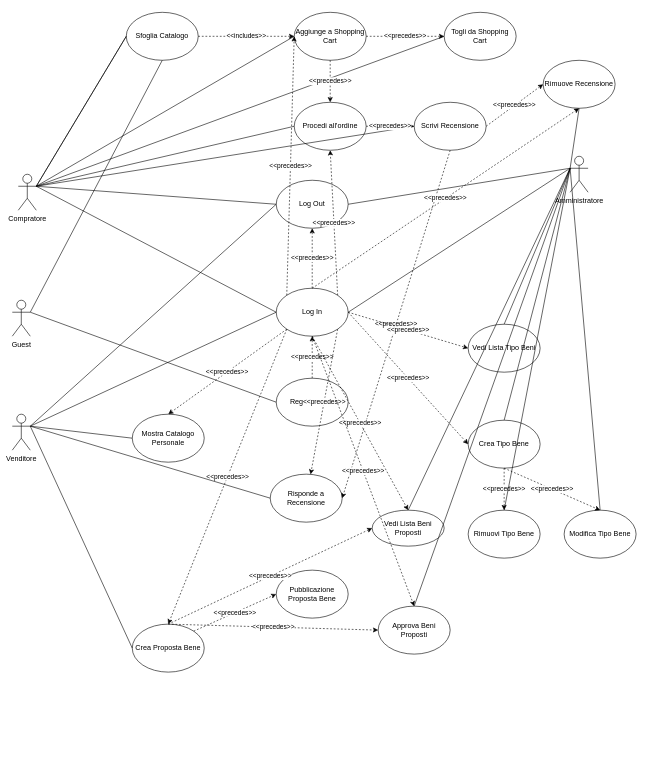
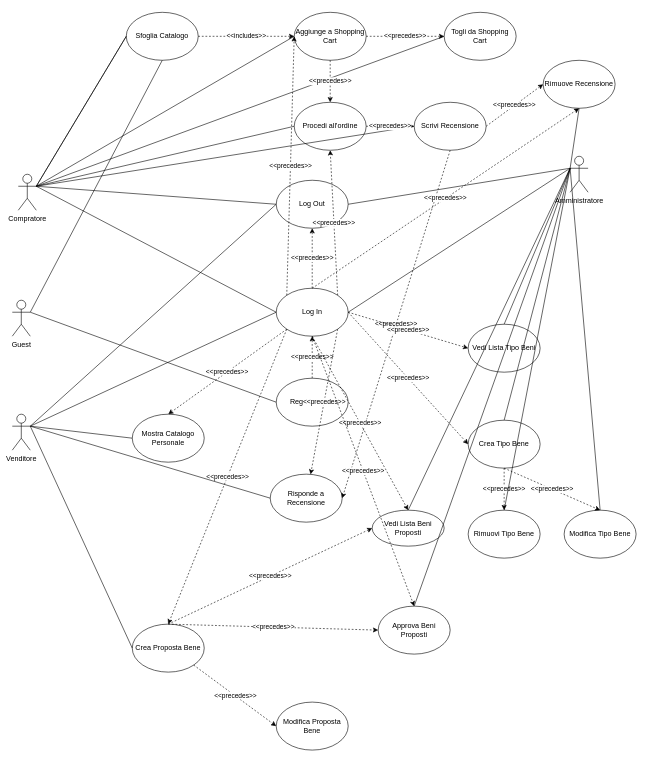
  <mxCell id="0" />
  <mxCell id="1" parent="0" />
  <mxCell id="2" value="Compratore" style="shape=umlActor;verticalLabelPosition=bottom;verticalAlign=top;html=1;outlineConnect=0;" vertex="1" parent="1"><mxGeometry x="30" y="290" width="30" height="60" as="geometry" /></mxCell>
  <mxCell id="3" value="Venditore" style="shape=umlActor;verticalLabelPosition=bottom;verticalAlign=top;html=1;outlineConnect=0;" vertex="1" parent="1"><mxGeometry x="20" y="690" width="30" height="60" as="geometry" /></mxCell>
  <mxCell id="4" value="Amministratore" style="shape=umlActor;verticalLabelPosition=bottom;verticalAlign=top;html=1;outlineConnect=0;" vertex="1" parent="1"><mxGeometry x="950" y="260" width="30" height="60" as="geometry" /></mxCell>
  <mxCell id="5" value="Guest" style="shape=umlActor;verticalLabelPosition=bottom;verticalAlign=top;html=1;outlineConnect=0;" vertex="1" parent="1"><mxGeometry x="20" y="500" width="30" height="60" as="geometry" /></mxCell>
  <mxCell id="6" value="Registrazione" style="ellipse;whiteSpace=wrap;html=1;fillColor=none;" vertex="1" parent="1"><mxGeometry x="460" y="630" width="120" height="80" as="geometry" /></mxCell>
  <mxCell id="7" value="Log In" style="ellipse;whiteSpace=wrap;html=1;fillColor=none;" vertex="1" parent="1"><mxGeometry x="460" y="480" width="120" height="80" as="geometry" /></mxCell>
  <mxCell id="8" value="&amp;lt;&amp;lt;precedes&amp;gt;&amp;gt;" style="endArrow=classic;html=1;exitX=0.5;exitY=0;exitDx=0;exitDy=0;entryX=0.5;entryY=1;entryDx=0;entryDy=0;dashed=1;" edge="1" parent="1" source="6" target="7"><mxGeometry width="50" height="50" relative="1" as="geometry"><mxPoint x="380" y="520" as="sourcePoint" /><mxPoint x="420" y="600" as="targetPoint" /></mxGeometry></mxCell>
  <mxCell id="9" value="Sfoglia Catalogo" style="ellipse;whiteSpace=wrap;html=1;fillColor=none;" vertex="1" parent="1"><mxGeometry x="210" y="20" width="120" height="80" as="geometry" /></mxCell>
  <mxCell id="10" value="" style="endArrow=none;html=1;exitX=0;exitY=0.5;exitDx=0;exitDy=0;entryX=1;entryY=0.333;entryDx=0;entryDy=0;entryPerimeter=0;" edge="1" parent="1" source="9" target="2"><mxGeometry width="50" height="50" relative="1" as="geometry"><mxPoint x="370" y="650" as="sourcePoint" /><mxPoint x="50" y="440" as="targetPoint" /></mxGeometry></mxCell>
  <mxCell id="11" value="" style="endArrow=none;html=1;entryX=1;entryY=0.333;entryDx=0;entryDy=0;entryPerimeter=0;exitX=0;exitY=0.5;exitDx=0;exitDy=0;" edge="1" parent="1" source="9" target="2"><mxGeometry width="50" height="50" relative="1" as="geometry"><mxPoint x="370" y="650" as="sourcePoint" /><mxPoint x="420" y="600" as="targetPoint" /></mxGeometry></mxCell>
  <mxCell id="12" value="" style="endArrow=none;html=1;exitX=1;exitY=0.333;exitDx=0;exitDy=0;exitPerimeter=0;entryX=0;entryY=0.5;entryDx=0;entryDy=0;" edge="1" parent="1" source="2" target="7"><mxGeometry width="50" height="50" relative="1" as="geometry"><mxPoint x="370" y="650" as="sourcePoint" /><mxPoint x="420" y="600" as="targetPoint" /></mxGeometry></mxCell>
  <mxCell id="13" value="" style="endArrow=none;html=1;exitX=1;exitY=0.333;exitDx=0;exitDy=0;exitPerimeter=0;entryX=0;entryY=0.5;entryDx=0;entryDy=0;" edge="1" parent="1" source="3" target="7"><mxGeometry width="50" height="50" relative="1" as="geometry"><mxPoint x="370" y="650" as="sourcePoint" /><mxPoint x="420" y="600" as="targetPoint" /></mxGeometry></mxCell>
  <mxCell id="14" value="" style="endArrow=none;html=1;entryX=0;entryY=0.333;entryDx=0;entryDy=0;entryPerimeter=0;exitX=1;exitY=0.5;exitDx=0;exitDy=0;" edge="1" parent="1" source="7" target="4"><mxGeometry width="50" height="50" relative="1" as="geometry"><mxPoint x="370" y="650" as="sourcePoint" /><mxPoint x="420" y="600" as="targetPoint" /></mxGeometry></mxCell>
  <mxCell id="15" value="" style="endArrow=none;html=1;exitX=1;exitY=0.333;exitDx=0;exitDy=0;exitPerimeter=0;entryX=0;entryY=0.5;entryDx=0;entryDy=0;" edge="1" parent="1" source="5" target="6"><mxGeometry width="50" height="50" relative="1" as="geometry"><mxPoint x="540" y="660" as="sourcePoint" /><mxPoint x="590" y="610" as="targetPoint" /></mxGeometry></mxCell>
  <mxCell id="16" value="Log Out" style="ellipse;whiteSpace=wrap;html=1;fillColor=none;" vertex="1" parent="1"><mxGeometry x="460" y="300" width="120" height="80" as="geometry" /></mxCell>
  <mxCell id="17" value="" style="endArrow=none;html=1;exitX=1;exitY=0.333;exitDx=0;exitDy=0;exitPerimeter=0;entryX=0;entryY=0.5;entryDx=0;entryDy=0;" edge="1" parent="1" source="2" target="16"><mxGeometry width="50" height="50" relative="1" as="geometry"><mxPoint x="540" y="660" as="sourcePoint" /><mxPoint x="590" y="610" as="targetPoint" /></mxGeometry></mxCell>
  <mxCell id="18" value="" style="endArrow=none;html=1;exitX=1;exitY=0.333;exitDx=0;exitDy=0;exitPerimeter=0;entryX=0;entryY=0.5;entryDx=0;entryDy=0;" edge="1" parent="1" source="3" target="16"><mxGeometry width="50" height="50" relative="1" as="geometry"><mxPoint x="540" y="660" as="sourcePoint" /><mxPoint x="590" y="610" as="targetPoint" /></mxGeometry></mxCell>
  <mxCell id="19" value="" style="endArrow=none;html=1;entryX=0;entryY=0.333;entryDx=0;entryDy=0;entryPerimeter=0;exitX=1;exitY=0.5;exitDx=0;exitDy=0;" edge="1" parent="1" source="16" target="4"><mxGeometry width="50" height="50" relative="1" as="geometry"><mxPoint x="540" y="660" as="sourcePoint" /><mxPoint x="590" y="610" as="targetPoint" /></mxGeometry></mxCell>
  <mxCell id="20" value="&amp;lt;&amp;lt;precedes&amp;gt;&amp;gt;" style="endArrow=classic;html=1;exitX=0.5;exitY=0;exitDx=0;exitDy=0;entryX=0.5;entryY=1;entryDx=0;entryDy=0;dashed=1;" edge="1" parent="1" source="7" target="16"><mxGeometry width="50" height="50" relative="1" as="geometry"><mxPoint x="380" y="360" as="sourcePoint" /><mxPoint x="590" y="510" as="targetPoint" /></mxGeometry></mxCell>
  <mxCell id="21" value="Aggiunge a Shopping Cart" style="ellipse;whiteSpace=wrap;html=1;fillColor=none;" vertex="1" parent="1"><mxGeometry x="490" y="20" width="120" height="80" as="geometry" /></mxCell>
  <mxCell id="22" value="" style="endArrow=none;html=1;exitX=1;exitY=0.333;exitDx=0;exitDy=0;exitPerimeter=0;entryX=0;entryY=0.5;entryDx=0;entryDy=0;" edge="1" parent="1" source="2" target="21"><mxGeometry width="50" height="50" relative="1" as="geometry"><mxPoint x="540" y="550" as="sourcePoint" /><mxPoint x="590" y="500" as="targetPoint" /></mxGeometry></mxCell>
  <mxCell id="23" value="&amp;lt;&amp;lt;includes&amp;gt;&amp;gt;" style="endArrow=classic;html=1;entryX=0;entryY=0.5;entryDx=0;entryDy=0;dashed=1;exitX=1;exitY=0.5;exitDx=0;exitDy=0;" edge="1" parent="1" source="9" target="21"><mxGeometry width="50" height="50" relative="1" as="geometry"><mxPoint x="330" y="170" as="sourcePoint" /><mxPoint x="590" y="500" as="targetPoint" /></mxGeometry></mxCell>
  <mxCell id="24" value="Togli da Shopping Cart" style="ellipse;whiteSpace=wrap;html=1;fillColor=none;" vertex="1" parent="1"><mxGeometry x="740" y="20" width="120" height="80" as="geometry" /></mxCell>
  <mxCell id="25" value="" style="endArrow=none;html=1;exitX=1;exitY=0.333;exitDx=0;exitDy=0;exitPerimeter=0;entryX=0;entryY=0.5;entryDx=0;entryDy=0;" edge="1" parent="1" source="2" target="24"><mxGeometry width="50" height="50" relative="1" as="geometry"><mxPoint x="540" y="540" as="sourcePoint" /><mxPoint x="590" y="490" as="targetPoint" /></mxGeometry></mxCell>
  <mxCell id="26" value="&amp;lt;&amp;lt;precedes&amp;gt;&amp;gt;" style="endArrow=classic;html=1;dashed=1;exitX=1;exitY=0.5;exitDx=0;exitDy=0;entryX=0;entryY=0.5;entryDx=0;entryDy=0;" edge="1" parent="1" source="21" target="24"><mxGeometry width="50" height="50" relative="1" as="geometry"><mxPoint x="540" y="540" as="sourcePoint" /><mxPoint x="590" y="490" as="targetPoint" /></mxGeometry></mxCell>
  <mxCell id="27" value="Procedi all'ordine" style="ellipse;whiteSpace=wrap;html=1;fillColor=none;" vertex="1" parent="1"><mxGeometry x="490" y="170" width="120" height="80" as="geometry" /></mxCell>
  <mxCell id="28" value="" style="endArrow=none;html=1;exitX=1;exitY=0.333;exitDx=0;exitDy=0;exitPerimeter=0;entryX=0;entryY=0.5;entryDx=0;entryDy=0;" edge="1" parent="1" source="2" target="27"><mxGeometry width="50" height="50" relative="1" as="geometry"><mxPoint x="540" y="440" as="sourcePoint" /><mxPoint x="590" y="390" as="targetPoint" /></mxGeometry></mxCell>
  <mxCell id="29" value="&amp;lt;&amp;lt;precedes&amp;gt;&amp;gt;" style="endArrow=classic;html=1;exitX=0.5;exitY=1;exitDx=0;exitDy=0;entryX=0.5;entryY=0;entryDx=0;entryDy=0;dashed=1;" edge="1" parent="1" source="21" target="27"><mxGeometry width="50" height="50" relative="1" as="geometry"><mxPoint x="540" y="440" as="sourcePoint" /><mxPoint x="590" y="390" as="targetPoint" /></mxGeometry></mxCell>
  <mxCell id="30" value="Scrivi Recensione" style="ellipse;whiteSpace=wrap;html=1;fillColor=none;" vertex="1" parent="1"><mxGeometry x="690" y="170" width="120" height="80" as="geometry" /></mxCell>
  <mxCell id="31" value="" style="endArrow=none;html=1;exitX=1;exitY=0.333;exitDx=0;exitDy=0;exitPerimeter=0;entryX=0;entryY=0.5;entryDx=0;entryDy=0;" edge="1" parent="1" source="2" target="30"><mxGeometry width="50" height="50" relative="1" as="geometry"><mxPoint x="540" y="440" as="sourcePoint" /><mxPoint x="590" y="390" as="targetPoint" /></mxGeometry></mxCell>
  <mxCell id="32" value="&amp;lt;&amp;lt;precedes&amp;gt;&amp;gt;" style="endArrow=classic;html=1;entryX=0;entryY=0.5;entryDx=0;entryDy=0;exitX=1;exitY=0.5;exitDx=0;exitDy=0;dashed=1;" edge="1" parent="1" source="27" target="30"><mxGeometry width="50" height="50" relative="1" as="geometry"><mxPoint x="540" y="440" as="sourcePoint" /><mxPoint x="590" y="390" as="targetPoint" /></mxGeometry></mxCell>
  <mxCell id="33" value="Mostra Catalogo Personale" style="ellipse;whiteSpace=wrap;html=1;fillColor=none;" vertex="1" parent="1"><mxGeometry x="220" y="690" width="120" height="80" as="geometry" /></mxCell>
  <mxCell id="34" value="" style="endArrow=none;html=1;exitX=1;exitY=0.333;exitDx=0;exitDy=0;exitPerimeter=0;entryX=0;entryY=0.5;entryDx=0;entryDy=0;" edge="1" parent="1" source="3" target="33"><mxGeometry width="50" height="50" relative="1" as="geometry"><mxPoint x="540" y="530" as="sourcePoint" /><mxPoint x="590" y="480" as="targetPoint" /></mxGeometry></mxCell>
  <mxCell id="35" value="&amp;lt;&amp;lt;precedes&amp;gt;&amp;gt;" style="endArrow=classic;html=1;exitX=0;exitY=1;exitDx=0;exitDy=0;entryX=0.5;entryY=0;entryDx=0;entryDy=0;dashed=1;" edge="1" parent="1" source="7" target="33"><mxGeometry width="50" height="50" relative="1" as="geometry"><mxPoint x="540" y="530" as="sourcePoint" /><mxPoint x="590" y="480" as="targetPoint" /></mxGeometry></mxCell>
  <mxCell id="36" value="" style="endArrow=none;html=1;exitX=1;exitY=0.333;exitDx=0;exitDy=0;exitPerimeter=0;entryX=0.5;entryY=1;entryDx=0;entryDy=0;" edge="1" parent="1" source="5" target="9"><mxGeometry width="50" height="50" relative="1" as="geometry"><mxPoint x="540" y="430" as="sourcePoint" /><mxPoint x="590" y="380" as="targetPoint" /></mxGeometry></mxCell>
  <mxCell id="37" value="&amp;lt;&amp;lt;precedes&amp;gt;&amp;gt;" style="endArrow=classic;html=1;exitX=0;exitY=0;exitDx=0;exitDy=0;entryX=0;entryY=0.5;entryDx=0;entryDy=0;dashed=1;" edge="1" parent="1" source="7" target="21"><mxGeometry width="50" height="50" relative="1" as="geometry"><mxPoint x="487.574" y="558.284" as="sourcePoint" /><mxPoint x="290" y="740" as="targetPoint" /></mxGeometry></mxCell>
  <mxCell id="38" value="&amp;lt;&amp;lt;precedes&amp;gt;&amp;gt;" style="endArrow=classic;html=1;exitX=1;exitY=0;exitDx=0;exitDy=0;entryX=0.5;entryY=1;entryDx=0;entryDy=0;dashed=1;" edge="1" parent="1" source="7" target="27"><mxGeometry width="50" height="50" relative="1" as="geometry"><mxPoint x="497.574" y="568.284" as="sourcePoint" /><mxPoint x="300" y="750" as="targetPoint" /></mxGeometry></mxCell>
  <mxCell id="39" value="Crea Proposta Bene" style="ellipse;whiteSpace=wrap;html=1;fillColor=none;" vertex="1" parent="1"><mxGeometry x="220" y="1040" width="120" height="80" as="geometry" /></mxCell>
  <mxCell id="40" value="&amp;lt;&amp;lt;precedes&amp;gt;&amp;gt;" style="endArrow=classic;html=1;exitX=0;exitY=1;exitDx=0;exitDy=0;entryX=0.5;entryY=0;entryDx=0;entryDy=0;dashed=1;" edge="1" parent="1" source="7" target="39"><mxGeometry width="50" height="50" relative="1" as="geometry"><mxPoint x="507.574" y="578.284" as="sourcePoint" /><mxPoint x="310" y="760" as="targetPoint" /></mxGeometry></mxCell>
  <mxCell id="41" value="" style="endArrow=none;html=1;exitX=1;exitY=0.333;exitDx=0;exitDy=0;exitPerimeter=0;entryX=0;entryY=0.5;entryDx=0;entryDy=0;" edge="1" parent="1" source="3" target="39"><mxGeometry width="50" height="50" relative="1" as="geometry"><mxPoint x="540" y="630" as="sourcePoint" /><mxPoint x="590" y="580" as="targetPoint" /></mxGeometry></mxCell>
- <mxCell id="44" value="Pubblicazione Proposta Bene" style="ellipse;whiteSpace=wrap;html=1;fillColor=none;" vertex="1" parent="1"><mxGeometry x="460" y="950" width="120" height="80" as="geometry" /></mxCell>
- <mxCell id="45" value="&amp;lt;&amp;lt;precedes&amp;gt;&amp;gt;" style="endArrow=classic;html=1;exitX=1;exitY=0;exitDx=0;exitDy=0;entryX=0;entryY=0.5;entryDx=0;entryDy=0;dashed=1;" edge="1" parent="1" source="39" target="44"><mxGeometry width="50" height="50" relative="1" as="geometry"><mxPoint x="360" y="930" as="sourcePoint" /><mxPoint x="470" y="930" as="targetPoint" /></mxGeometry></mxCell>
+ <mxCell id="42" value="Modifica Proposta Bene" style="ellipse;whiteSpace=wrap;html=1;fillColor=none;" vertex="1" parent="1"><mxGeometry x="460" y="1170" width="120" height="80" as="geometry" /></mxCell>
+ <mxCell id="43" value="&amp;lt;&amp;lt;precedes&amp;gt;&amp;gt;" style="endArrow=classic;html=1;exitX=1;exitY=1;exitDx=0;exitDy=0;entryX=0;entryY=0.5;entryDx=0;entryDy=0;dashed=1;" edge="1" parent="1" source="39" target="42"><mxGeometry width="50" height="50" relative="1" as="geometry"><mxPoint x="350" y="920" as="sourcePoint" /><mxPoint x="460" y="920" as="targetPoint" /></mxGeometry></mxCell>
  <mxCell id="46" value="Risponde a Recensione" style="ellipse;whiteSpace=wrap;html=1;fillColor=none;" vertex="1" parent="1"><mxGeometry x="450" y="790" width="120" height="80" as="geometry" /></mxCell>
  <mxCell id="47" value="&amp;lt;&amp;lt;precedes&amp;gt;&amp;gt;" style="endArrow=classic;html=1;exitX=0.5;exitY=1;exitDx=0;exitDy=0;entryX=1;entryY=0.5;entryDx=0;entryDy=0;dashed=1;" edge="1" parent="1" source="30" target="46"><mxGeometry width="50" height="50" relative="1" as="geometry"><mxPoint x="487.574" y="558.284" as="sourcePoint" /><mxPoint x="290" y="740" as="targetPoint" /></mxGeometry></mxCell>
  <mxCell id="48" value="" style="endArrow=none;html=1;exitX=1;exitY=0.333;exitDx=0;exitDy=0;exitPerimeter=0;entryX=0;entryY=0.5;entryDx=0;entryDy=0;" edge="1" parent="1" source="3" target="46"><mxGeometry width="50" height="50" relative="1" as="geometry"><mxPoint x="540" y="810" as="sourcePoint" /><mxPoint x="590" y="760" as="targetPoint" /></mxGeometry></mxCell>
  <mxCell id="49" value="Vedi Lista Tipo Beni" style="ellipse;whiteSpace=wrap;html=1;fillColor=none;" vertex="1" parent="1"><mxGeometry x="780" y="540" width="120" height="80" as="geometry" /></mxCell>
  <mxCell id="50" value="&amp;lt;&amp;lt;precedes&amp;gt;&amp;gt;" style="endArrow=classic;html=1;exitX=1;exitY=1;exitDx=0;exitDy=0;dashed=1;" edge="1" parent="1" source="7" target="46"><mxGeometry width="50" height="50" relative="1" as="geometry"><mxPoint x="507.574" y="578.284" as="sourcePoint" /><mxPoint x="310" y="760" as="targetPoint" /></mxGeometry></mxCell>
  <mxCell id="51" value="" style="endArrow=none;html=1;exitX=0.5;exitY=0;exitDx=0;exitDy=0;" edge="1" parent="1" source="49"><mxGeometry width="50" height="50" relative="1" as="geometry"><mxPoint x="540" y="510" as="sourcePoint" /><mxPoint x="950" y="280" as="targetPoint" /></mxGeometry></mxCell>
  <mxCell id="52" value="Crea Tipo Bene" style="ellipse;whiteSpace=wrap;html=1;fillColor=none;" vertex="1" parent="1"><mxGeometry x="780" y="700" width="120" height="80" as="geometry" /></mxCell>
  <mxCell id="53" value="" style="endArrow=none;html=1;exitX=0.5;exitY=0;exitDx=0;exitDy=0;" edge="1" parent="1" source="52"><mxGeometry width="50" height="50" relative="1" as="geometry"><mxPoint x="540" y="510" as="sourcePoint" /><mxPoint x="950" y="280" as="targetPoint" /></mxGeometry></mxCell>
  <mxCell id="54" value="&amp;lt;&amp;lt;precedes&amp;gt;&amp;gt;" style="endArrow=classic;html=1;exitX=1;exitY=0.5;exitDx=0;exitDy=0;entryX=0;entryY=0.5;entryDx=0;entryDy=0;dashed=1;" edge="1" parent="1" source="7" target="49"><mxGeometry width="50" height="50" relative="1" as="geometry"><mxPoint x="517.574" y="588.284" as="sourcePoint" /><mxPoint x="320" y="770" as="targetPoint" /></mxGeometry></mxCell>
  <mxCell id="55" value="&amp;lt;&amp;lt;precedes&amp;gt;&amp;gt;" style="endArrow=classic;html=1;exitX=1;exitY=0.5;exitDx=0;exitDy=0;entryX=0;entryY=0.5;entryDx=0;entryDy=0;dashed=1;" edge="1" parent="1" source="7" target="52"><mxGeometry width="50" height="50" relative="1" as="geometry"><mxPoint x="527.574" y="598.284" as="sourcePoint" /><mxPoint x="330" y="780" as="targetPoint" /></mxGeometry></mxCell>
  <mxCell id="56" value="Rimuovi Tipo Bene" style="ellipse;whiteSpace=wrap;html=1;fillColor=none;" vertex="1" parent="1"><mxGeometry x="780" y="850" width="120" height="80" as="geometry" /></mxCell>
  <mxCell id="57" value="&amp;lt;&amp;lt;precedes&amp;gt;&amp;gt;" style="endArrow=classic;html=1;exitX=0.5;exitY=1;exitDx=0;exitDy=0;entryX=0.5;entryY=0;entryDx=0;entryDy=0;dashed=1;" edge="1" parent="1" source="52" target="56"><mxGeometry width="50" height="50" relative="1" as="geometry"><mxPoint x="537.574" y="608.284" as="sourcePoint" /><mxPoint x="340" y="790" as="targetPoint" /></mxGeometry></mxCell>
  <mxCell id="58" value="" style="endArrow=none;html=1;entryX=0;entryY=0.333;entryDx=0;entryDy=0;entryPerimeter=0;exitX=0.5;exitY=0;exitDx=0;exitDy=0;" edge="1" parent="1" source="56" target="4"><mxGeometry width="50" height="50" relative="1" as="geometry"><mxPoint x="540" y="610" as="sourcePoint" /><mxPoint x="590" y="560" as="targetPoint" /></mxGeometry></mxCell>
  <mxCell id="59" value="Modifica Tipo Bene" style="ellipse;whiteSpace=wrap;html=1;fillColor=none;" vertex="1" parent="1"><mxGeometry x="940" y="850" width="120" height="80" as="geometry" /></mxCell>
  <mxCell id="60" value="&amp;lt;&amp;lt;precedes&amp;gt;&amp;gt;" style="endArrow=classic;html=1;exitX=0.5;exitY=1;exitDx=0;exitDy=0;entryX=0.5;entryY=0;entryDx=0;entryDy=0;dashed=1;" edge="1" parent="1" source="52" target="59"><mxGeometry width="50" height="50" relative="1" as="geometry"><mxPoint x="850" y="790" as="sourcePoint" /><mxPoint x="850" y="860" as="targetPoint" /></mxGeometry></mxCell>
  <mxCell id="61" value="" style="endArrow=none;html=1;entryX=0;entryY=0.333;entryDx=0;entryDy=0;entryPerimeter=0;exitX=0.5;exitY=0;exitDx=0;exitDy=0;" edge="1" parent="1" source="59" target="4"><mxGeometry width="50" height="50" relative="1" as="geometry"><mxPoint x="960" y="590" as="sourcePoint" /><mxPoint x="1010" y="540" as="targetPoint" /></mxGeometry></mxCell>
  <mxCell id="62" value="Vedi Lista Beni Proposti" style="ellipse;whiteSpace=wrap;html=1;fillColor=none;" vertex="1" parent="1"><mxGeometry x="620" y="850" width="120" height="60" as="geometry" /></mxCell>
  <mxCell id="63" value="" style="endArrow=none;html=1;entryX=0;entryY=0.333;entryDx=0;entryDy=0;entryPerimeter=0;exitX=0.5;exitY=0;exitDx=0;exitDy=0;" edge="1" parent="1" source="62" target="4"><mxGeometry width="50" height="50" relative="1" as="geometry"><mxPoint x="540" y="800" as="sourcePoint" /><mxPoint x="590" y="750" as="targetPoint" /></mxGeometry></mxCell>
  <mxCell id="64" value="&amp;lt;&amp;lt;precedes&amp;gt;&amp;gt;" style="endArrow=classic;html=1;exitX=0.5;exitY=1;exitDx=0;exitDy=0;entryX=0.5;entryY=0;entryDx=0;entryDy=0;dashed=1;" edge="1" parent="1" source="7" target="62"><mxGeometry width="50" height="50" relative="1" as="geometry"><mxPoint x="860" y="800" as="sourcePoint" /><mxPoint x="860" y="870" as="targetPoint" /></mxGeometry></mxCell>
  <mxCell id="65" value="&amp;lt;&amp;lt;precedes&amp;gt;&amp;gt;" style="endArrow=classic;html=1;entryX=0;entryY=0.5;entryDx=0;entryDy=0;dashed=1;" edge="1" parent="1" target="62"><mxGeometry width="50" height="50" relative="1" as="geometry"><mxPoint x="280" y="1040" as="sourcePoint" /><mxPoint x="470" y="990" as="targetPoint" /></mxGeometry></mxCell>
  <mxCell id="66" value="Approva Beni Proposti" style="ellipse;whiteSpace=wrap;html=1;fillColor=none;" vertex="1" parent="1"><mxGeometry x="630" y="1010" width="120" height="80" as="geometry" /></mxCell>
  <mxCell id="67" value="" style="endArrow=none;html=1;exitX=0.5;exitY=0;exitDx=0;exitDy=0;" edge="1" parent="1" source="66"><mxGeometry width="50" height="50" relative="1" as="geometry"><mxPoint x="540" y="790" as="sourcePoint" /><mxPoint x="950" y="280" as="targetPoint" /></mxGeometry></mxCell>
  <mxCell id="68" value="&amp;lt;&amp;lt;precedes&amp;gt;&amp;gt;" style="endArrow=classic;html=1;exitX=0.5;exitY=0;exitDx=0;exitDy=0;entryX=0;entryY=0.5;entryDx=0;entryDy=0;dashed=1;" edge="1" parent="1" source="39" target="66"><mxGeometry width="50" height="50" relative="1" as="geometry"><mxPoint x="342.426" y="1071.716" as="sourcePoint" /><mxPoint x="480" y="1000" as="targetPoint" /></mxGeometry></mxCell>
  <mxCell id="69" value="&amp;lt;&amp;lt;precedes&amp;gt;&amp;gt;" style="endArrow=classic;html=1;exitX=0.5;exitY=1;exitDx=0;exitDy=0;entryX=0.5;entryY=0;entryDx=0;entryDy=0;dashed=1;" edge="1" parent="1" source="7" target="66"><mxGeometry width="50" height="50" relative="1" as="geometry"><mxPoint x="530" y="570" as="sourcePoint" /><mxPoint x="690" y="860" as="targetPoint" /></mxGeometry></mxCell>
  <mxCell id="70" value="Rimuove Recensione" style="ellipse;whiteSpace=wrap;html=1;fillColor=none;" vertex="1" parent="1"><mxGeometry x="905" y="100" width="120" height="80" as="geometry" /></mxCell>
  <mxCell id="71" value="&amp;lt;&amp;lt;precedes&amp;gt;&amp;gt;" style="endArrow=classic;html=1;exitX=0.5;exitY=0;exitDx=0;exitDy=0;entryX=0.5;entryY=1;entryDx=0;entryDy=0;dashed=1;" edge="1" parent="1" source="7" target="70"><mxGeometry width="50" height="50" relative="1" as="geometry"><mxPoint x="530" y="490" as="sourcePoint" /><mxPoint x="530" y="390" as="targetPoint" /></mxGeometry></mxCell>
  <mxCell id="72" value="&amp;lt;&amp;lt;precedes&amp;gt;&amp;gt;" style="endArrow=classic;html=1;exitX=1;exitY=0.5;exitDx=0;exitDy=0;entryX=0;entryY=0.5;entryDx=0;entryDy=0;dashed=1;" edge="1" parent="1" source="30" target="70"><mxGeometry width="50" height="50" relative="1" as="geometry"><mxPoint x="540" y="500" as="sourcePoint" /><mxPoint x="540" y="400" as="targetPoint" /></mxGeometry></mxCell>
  <mxCell id="73" value="" style="endArrow=none;html=1;exitX=0.5;exitY=1;exitDx=0;exitDy=0;" edge="1" parent="1" source="70"><mxGeometry width="50" height="50" relative="1" as="geometry"><mxPoint x="540" y="390" as="sourcePoint" /><mxPoint x="950" y="280" as="targetPoint" /></mxGeometry></mxCell>
